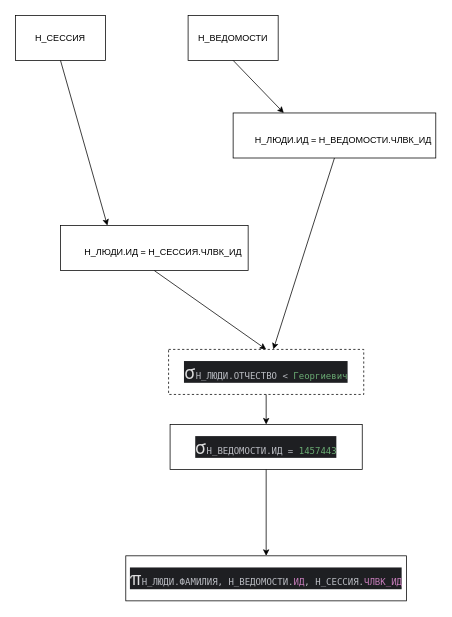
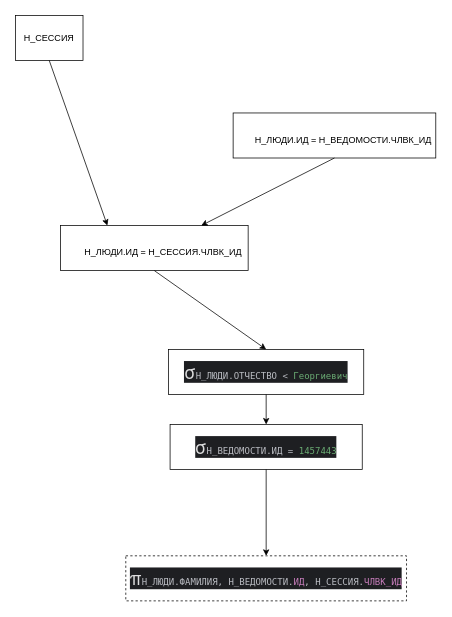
  <mxCell id="0" />
  <mxCell id="1" parent="0" />
- <mxCell id="2" value="Н_СЕССИЯ" style="rounded=0;whiteSpace=wrap;html=1;" parent="1" vertex="1"><mxGeometry x="20" y="20" width="120" height="60" as="geometry" /></mxCell>
- <mxCell id="3" value="Н_ВЕДОМОСТИ" style="rounded=0;whiteSpace=wrap;html=1;" parent="1" vertex="1"><mxGeometry x="250" y="20" width="120" height="60" as="geometry" /></mxCell>
+ <mxCell id="2" value="Н_СЕССИЯ" style="rounded=0;whiteSpace=wrap;html=1;" parent="1" vertex="1"><mxGeometry x="20" y="20" width="90" height="60" as="geometry" /></mxCell>
  <mxCell id="4" value="&lt;span style=&quot;color: rgba(255, 255, 255, 0.85); font-family: &amp;quot;Helvetica Neue&amp;quot;; text-align: start; background-color: initial;&quot;&gt;&lt;font style=&quot;font-size: 24px;&quot;&gt;⋈&lt;/font&gt;&lt;/span&gt;Н_ЛЮДИ.ИД = Н_ВЕДОМОСТИ.ЧЛВК_ИД" style="rounded=0;whiteSpace=wrap;html=1;" parent="1" vertex="1"><mxGeometry x="310" y="150" width="270" height="60" as="geometry" /></mxCell>
- <mxCell id="5" value="" style="endArrow=classic;html=1;rounded=0;exitX=0.5;exitY=1;exitDx=0;exitDy=0;entryX=0.25;entryY=0;entryDx=0;entryDy=0;" parent="1" source="3" target="4" edge="1"><mxGeometry width="50" height="50" relative="1" as="geometry"><mxPoint x="330" y="300" as="sourcePoint" /><mxPoint x="380" y="250" as="targetPoint" /></mxGeometry></mxCell>
  <mxCell id="6" value="&lt;span style=&quot;color: rgba(255, 255, 255, 0.85); font-family: &amp;quot;Helvetica Neue&amp;quot;; text-align: start; background-color: initial;&quot;&gt;&lt;font style=&quot;font-size: 24px;&quot;&gt;⋈&lt;/font&gt;&lt;/span&gt;Н_ЛЮДИ.ИД = Н_СЕССИЯ.ЧЛВК_ИД" style="rounded=0;whiteSpace=wrap;html=1;" parent="1" vertex="1"><mxGeometry x="80" y="300" width="250" height="60" as="geometry" /></mxCell>
- <mxCell id="7" value="" style="endArrow=classic;html=1;rounded=0;exitX=0.5;exitY=1;exitDx=0;exitDy=0;" parent="1" source="4" target="9" edge="1"><mxGeometry width="50" height="50" relative="1" as="geometry"><mxPoint x="330" y="300" as="sourcePoint" /><mxPoint x="380" y="250" as="targetPoint" /></mxGeometry></mxCell>
+ <mxCell id="7" value="" style="endArrow=classic;html=1;rounded=0;exitX=0.5;exitY=1;exitDx=0;exitDy=0;entryX=0.75;entryY=0;entryDx=0;entryDy=0;" parent="1" source="4" target="6" edge="1"><mxGeometry width="50" height="50" relative="1" as="geometry"><mxPoint x="330" y="300" as="sourcePoint" /><mxPoint x="380" y="250" as="targetPoint" /></mxGeometry></mxCell>
  <mxCell id="8" value="" style="endArrow=classic;html=1;rounded=0;exitX=0.5;exitY=1;exitDx=0;exitDy=0;entryX=0.25;entryY=0;entryDx=0;entryDy=0;" parent="1" source="2" target="6" edge="1"><mxGeometry width="50" height="50" relative="1" as="geometry"><mxPoint x="330" y="300" as="sourcePoint" /><mxPoint x="380" y="250" as="targetPoint" /></mxGeometry></mxCell>
- <mxCell id="9" value="&lt;div style=&quot;background-color:#1e1f22;color:#bcbec4&quot;&gt;&lt;pre style=&quot;font-family:'JetBrains Mono',monospace;font-size:9,8pt;&quot;&gt;&lt;span style=&quot;color: rgba(255, 255, 255, 0.85); font-family: &amp;quot;Helvetica Neue&amp;quot;; text-align: start; white-space: normal;&quot;&gt;&lt;font style=&quot;font-size: 24px;&quot;&gt;σ&lt;/font&gt;&lt;/span&gt;Н_ЛЮДИ.ОТЧЕСТВО &amp;lt; &lt;span style=&quot;color:#6aab73;&quot;&gt;Георгиевич&lt;/span&gt;&lt;/pre&gt;&lt;/div&gt;" style="rounded=0;whiteSpace=wrap;html=1;dashed=1;" parent="1" vertex="1"><mxGeometry x="224" y="465" width="260" height="60" as="geometry" /></mxCell>
+ <mxCell id="9" value="&lt;div style=&quot;background-color:#1e1f22;color:#bcbec4&quot;&gt;&lt;pre style=&quot;font-family:'JetBrains Mono',monospace;font-size:9,8pt;&quot;&gt;&lt;span style=&quot;color: rgba(255, 255, 255, 0.85); font-family: &amp;quot;Helvetica Neue&amp;quot;; text-align: start; white-space: normal;&quot;&gt;&lt;font style=&quot;font-size: 24px;&quot;&gt;σ&lt;/font&gt;&lt;/span&gt;Н_ЛЮДИ.ОТЧЕСТВО &amp;lt; &lt;span style=&quot;color:#6aab73;&quot;&gt;Георгиевич&lt;/span&gt;&lt;/pre&gt;&lt;/div&gt;" style="rounded=0;whiteSpace=wrap;html=1;" parent="1" vertex="1"><mxGeometry x="224" y="465" width="260" height="60" as="geometry" /></mxCell>
  <mxCell id="10" value="" style="endArrow=classic;html=1;rounded=0;exitX=0.5;exitY=1;exitDx=0;exitDy=0;entryX=0.5;entryY=0;entryDx=0;entryDy=0;" parent="1" source="6" target="9" edge="1"><mxGeometry width="50" height="50" relative="1" as="geometry"><mxPoint x="330" y="500" as="sourcePoint" /><mxPoint x="380" y="450" as="targetPoint" /></mxGeometry></mxCell>
  <mxCell id="11" value="&lt;div style=&quot;background-color:#1e1f22;color:#bcbec4&quot;&gt;&lt;pre style=&quot;font-family:'JetBrains Mono',monospace;font-size:9,8pt;&quot;&gt;&lt;span style=&quot;color: rgba(255, 255, 255, 0.85); font-family: &amp;quot;Helvetica Neue&amp;quot;; text-align: start; white-space: normal;&quot;&gt;&lt;font style=&quot;font-size: 24px;&quot;&gt;σ&lt;/font&gt;&lt;/span&gt;Н_ВЕДОМОСТИ.ИД = &lt;span style=&quot;color:#6aab73;&quot;&gt;1457443&lt;/span&gt;&lt;/pre&gt;&lt;/div&gt;" style="rounded=0;whiteSpace=wrap;html=1;" parent="1" vertex="1"><mxGeometry x="226" y="565" width="256" height="60" as="geometry" /></mxCell>
  <mxCell id="12" value="" style="endArrow=classic;html=1;rounded=0;exitX=0.5;exitY=1;exitDx=0;exitDy=0;entryX=0.5;entryY=0;entryDx=0;entryDy=0;" parent="1" source="9" target="11" edge="1"><mxGeometry width="50" height="50" relative="1" as="geometry"><mxPoint x="330" y="570" as="sourcePoint" /><mxPoint x="380" y="520" as="targetPoint" /></mxGeometry></mxCell>
- <mxCell id="13" value="&lt;div style=&quot;background-color:#1e1f22;color:#bcbec4&quot;&gt;&lt;pre style=&quot;font-family:'JetBrains Mono',monospace;font-size:9,8pt;&quot;&gt;&lt;span style=&quot;color: rgba(255, 255, 255, 0.85); font-family: &amp;quot;Helvetica Neue&amp;quot;; text-align: start; white-space: normal;&quot;&gt;&lt;font style=&quot;font-size: 24px;&quot;&gt;π&lt;/font&gt;&lt;/span&gt;Н_ЛЮДИ.ФАМИЛИЯ, Н_ВЕДОМОСТИ.&lt;span style=&quot;color:#c77dbb;&quot;&gt;ИД&lt;/span&gt;, Н_СЕССИЯ.&lt;span style=&quot;color:#c77dbb;&quot;&gt;ЧЛВК_ИД&lt;/span&gt;&lt;/pre&gt;&lt;/div&gt;" style="rounded=0;whiteSpace=wrap;html=1;" parent="1" vertex="1"><mxGeometry x="167" y="740" width="374" height="60" as="geometry" /></mxCell>
+ <mxCell id="13" value="&lt;div style=&quot;background-color:#1e1f22;color:#bcbec4&quot;&gt;&lt;pre style=&quot;font-family:'JetBrains Mono',monospace;font-size:9,8pt;&quot;&gt;&lt;span style=&quot;color: rgba(255, 255, 255, 0.85); font-family: &amp;quot;Helvetica Neue&amp;quot;; text-align: start; white-space: normal;&quot;&gt;&lt;font style=&quot;font-size: 24px;&quot;&gt;π&lt;/font&gt;&lt;/span&gt;Н_ЛЮДИ.ФАМИЛИЯ, Н_ВЕДОМОСТИ.&lt;span style=&quot;color:#c77dbb;&quot;&gt;ИД&lt;/span&gt;, Н_СЕССИЯ.&lt;span style=&quot;color:#c77dbb;&quot;&gt;ЧЛВК_ИД&lt;/span&gt;&lt;/pre&gt;&lt;/div&gt;" style="rounded=0;whiteSpace=wrap;html=1;dashed=1;" parent="1" vertex="1"><mxGeometry x="167" y="740" width="374" height="60" as="geometry" /></mxCell>
  <mxCell id="14" value="" style="endArrow=classic;html=1;rounded=0;exitX=0.5;exitY=1;exitDx=0;exitDy=0;entryX=0.5;entryY=0;entryDx=0;entryDy=0;" parent="1" source="11" target="13" edge="1"><mxGeometry width="50" height="50" relative="1" as="geometry"><mxPoint x="330" y="570" as="sourcePoint" /><mxPoint x="380" y="520" as="targetPoint" /></mxGeometry></mxCell>
